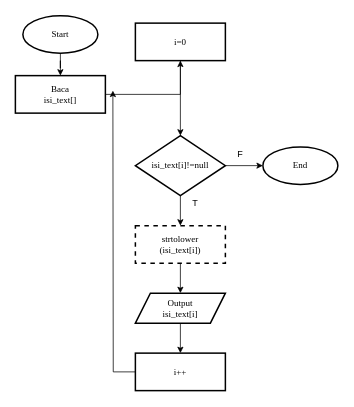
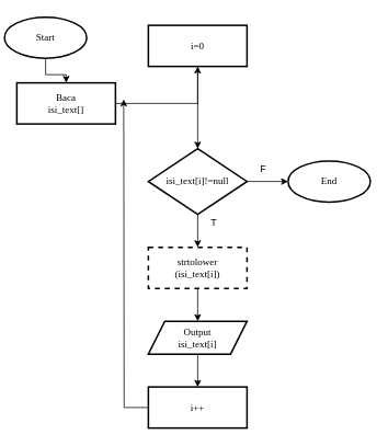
  <mxCell id="0" />
  <mxCell id="1" parent="0" />
  <mxCell id="2" value="" style="edgeStyle=orthogonalEdgeStyle;rounded=0;orthogonalLoop=1;jettySize=auto;html=1;" parent="1" source="3" target="5" edge="1"><mxGeometry relative="1" as="geometry" /></mxCell>
- <mxCell id="3" value="&lt;font face=&quot;Times New Roman&quot;&gt;Start&lt;br&gt;&lt;/font&gt;" style="strokeWidth=2;html=1;shape=mxgraph.flowchart.start_1;whiteSpace=wrap;" parent="1" vertex="1"><mxGeometry x="30" y="20" width="100" height="50" as="geometry" /></mxCell>
+ <mxCell id="3" value="&lt;font face=&quot;Times New Roman&quot;&gt;Start&lt;br&gt;&lt;/font&gt;" style="strokeWidth=2;html=1;shape=mxgraph.flowchart.start_1;whiteSpace=wrap;" parent="1" vertex="1"><mxGeometry x="5" y="20" width="100" height="50" as="geometry" /></mxCell>
  <mxCell id="4" value="" style="edgeStyle=orthogonalEdgeStyle;rounded=0;orthogonalLoop=1;jettySize=auto;html=1;" parent="1" source="5" target="7" edge="1"><mxGeometry relative="1" as="geometry" /></mxCell>
  <mxCell id="5" value="&lt;font face=&quot;Times New Roman&quot;&gt;Baca&lt;br&gt;isi_text[]&lt;/font&gt;" style="whiteSpace=wrap;html=1;strokeWidth=2;" parent="1" vertex="1"><mxGeometry x="20" y="100" width="120" height="50" as="geometry" /></mxCell>
  <mxCell id="6" value="" style="edgeStyle=orthogonalEdgeStyle;rounded=0;orthogonalLoop=1;jettySize=auto;html=1;" parent="1" source="7" target="10" edge="1"><mxGeometry relative="1" as="geometry" /></mxCell>
  <mxCell id="7" value="&lt;font face=&quot;Times New Roman&quot;&gt;i=0&lt;/font&gt;" style="whiteSpace=wrap;html=1;strokeWidth=2;" parent="1" vertex="1"><mxGeometry x="180" y="30" width="120" height="50" as="geometry" /></mxCell>
  <mxCell id="8" style="edgeStyle=orthogonalEdgeStyle;rounded=0;orthogonalLoop=1;jettySize=auto;html=1;entryX=0;entryY=0.5;entryDx=0;entryDy=0;entryPerimeter=0;" parent="1" source="10" target="11" edge="1"><mxGeometry relative="1" as="geometry" /></mxCell>
  <mxCell id="9" value="" style="edgeStyle=orthogonalEdgeStyle;rounded=0;orthogonalLoop=1;jettySize=auto;html=1;" parent="1" source="10" target="14" edge="1"><mxGeometry relative="1" as="geometry" /></mxCell>
  <mxCell id="10" value="&lt;font face=&quot;Times New Roman&quot;&gt;isi_text[i]!=null&lt;/font&gt;" style="rhombus;whiteSpace=wrap;html=1;strokeWidth=2;" parent="1" vertex="1"><mxGeometry x="180" y="180" width="120" height="80" as="geometry" /></mxCell>
  <mxCell id="11" value="&lt;font face=&quot;Times New Roman&quot;&gt;End&lt;/font&gt;" style="strokeWidth=2;html=1;shape=mxgraph.flowchart.start_1;whiteSpace=wrap;" parent="1" vertex="1"><mxGeometry x="350" y="195" width="100" height="50" as="geometry" /></mxCell>
  <mxCell id="12" value="F" style="text;html=1;strokeColor=none;fillColor=none;align=center;verticalAlign=middle;whiteSpace=wrap;rounded=0;" parent="1" vertex="1"><mxGeometry x="300" y="195" width="40" height="20" as="geometry" /></mxCell>
  <mxCell id="13" value="" style="edgeStyle=orthogonalEdgeStyle;rounded=0;orthogonalLoop=1;jettySize=auto;html=1;" parent="1" source="14" target="17" edge="1"><mxGeometry relative="1" as="geometry" /></mxCell>
  <mxCell id="14" value="&lt;span style=&quot;font-size: 12px&quot;&gt;&lt;font face=&quot;Times New Roman&quot;&gt;strtolower&lt;br&gt;(isi_text[i])&lt;/font&gt;&lt;/span&gt;" style="whiteSpace=wrap;html=1;strokeWidth=2;dashed=1;" parent="1" vertex="1"><mxGeometry x="180" y="300" width="120" height="50" as="geometry" /></mxCell>
  <mxCell id="15" value="T" style="text;html=1;strokeColor=none;fillColor=none;align=center;verticalAlign=middle;whiteSpace=wrap;rounded=0;" parent="1" vertex="1"><mxGeometry x="240" y="260" width="40" height="20" as="geometry" /></mxCell>
  <mxCell id="16" value="" style="edgeStyle=orthogonalEdgeStyle;rounded=0;orthogonalLoop=1;jettySize=auto;html=1;" parent="1" source="17" target="19" edge="1"><mxGeometry relative="1" as="geometry" /></mxCell>
  <mxCell id="17" value="&lt;font face=&quot;Times New Roman&quot;&gt;Output&lt;br&gt;isi_text[i]&lt;/font&gt;" style="shape=parallelogram;perimeter=parallelogramPerimeter;whiteSpace=wrap;html=1;fixedSize=1;strokeWidth=2;" parent="1" vertex="1"><mxGeometry x="180" y="390" width="120" height="40" as="geometry" /></mxCell>
  <mxCell id="18" style="edgeStyle=orthogonalEdgeStyle;rounded=0;orthogonalLoop=1;jettySize=auto;html=1;" parent="1" source="19" edge="1"><mxGeometry relative="1" as="geometry"><mxPoint x="150" y="120" as="targetPoint" /></mxGeometry></mxCell>
  <mxCell id="19" value="&lt;font face=&quot;Times New Roman&quot;&gt;i++&lt;/font&gt;" style="whiteSpace=wrap;html=1;strokeWidth=2;" parent="1" vertex="1"><mxGeometry x="180" y="470" width="120" height="50" as="geometry" /></mxCell>
